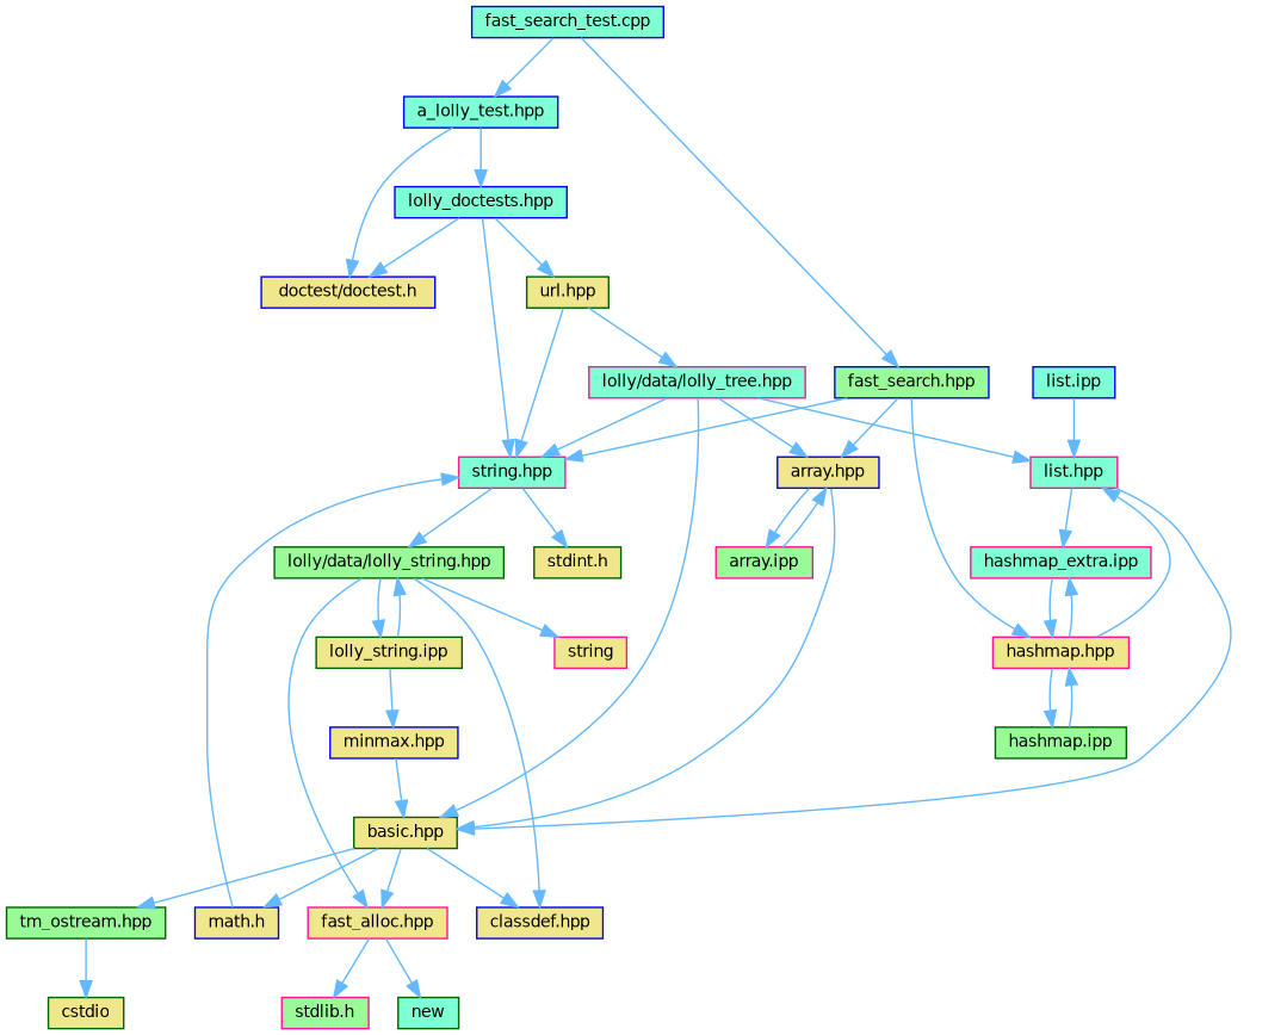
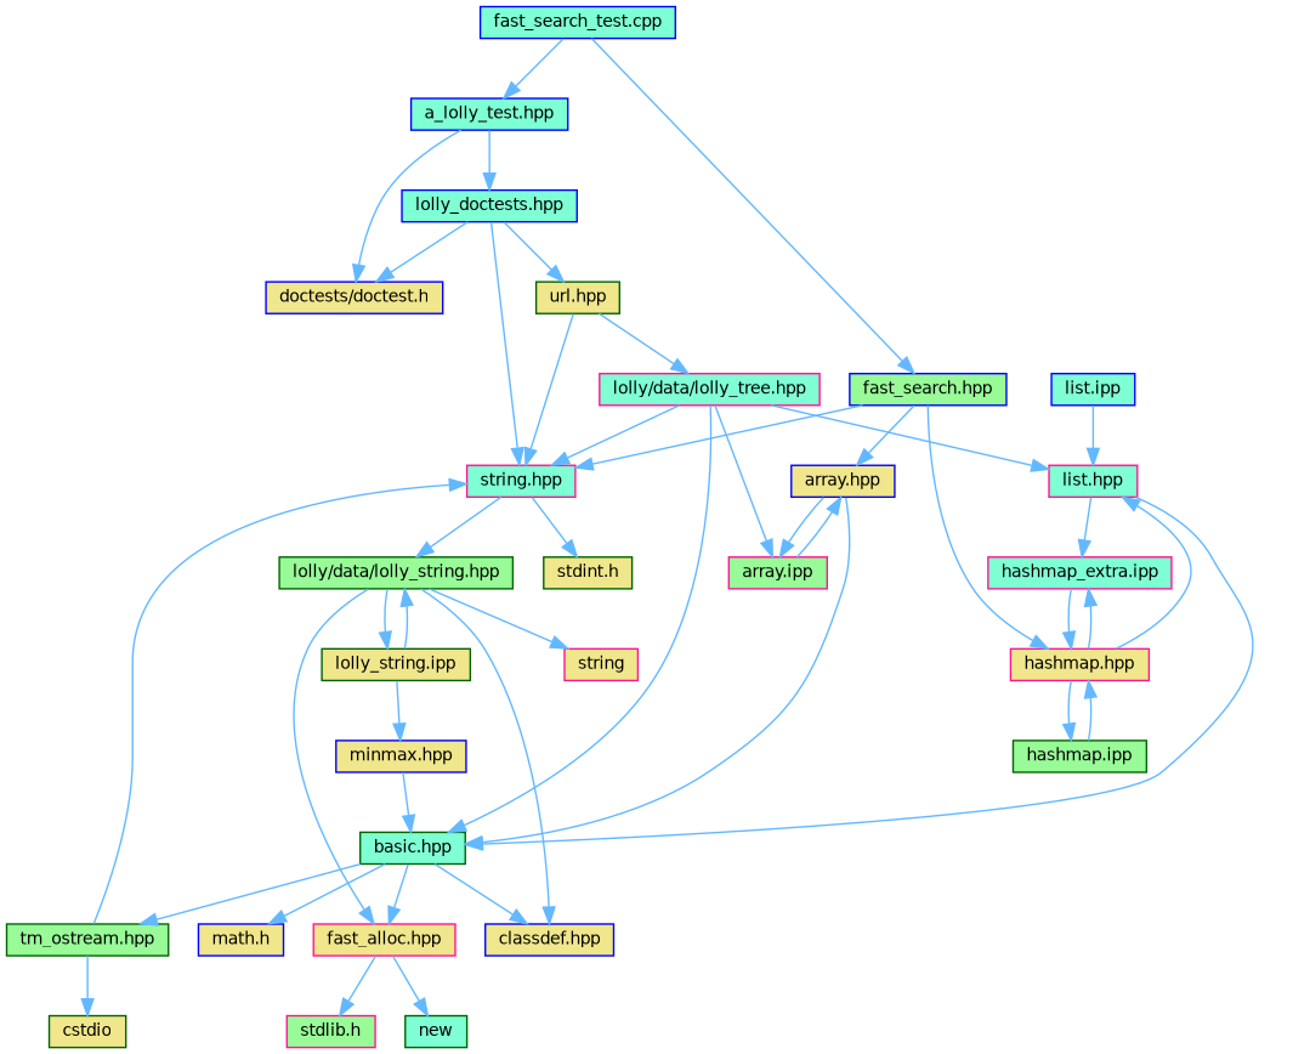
  digraph {
    fontname="DejaVu Sans"
    node [color=blue fillcolor=khaki fontname="DejaVu Sans" fontsize=10 shape=box style=filled]
    edge [color=steelblue1 fontname="DejaVu Sans" fontsize=10 labelfontname=Helvetica labelfontsize=10 style=solid]
    n1 [fillcolor=aquamarine fontcolor=black height=0.2 label="fast_search_test.cpp" width=0.4]
    n2 [fillcolor=aquamarine height=0.2 label="a_lolly_test.hpp" width=0.4]
    n3 [fillcolor=palegreen height=0.2 label="fast_search.hpp" width=0.4]
-   n4 [height=0.2 label="doctest/doctest.h" width=0.4]
+   n4 [height=0.2 label="doctests/doctest.h" width=0.4]
    n5 [fillcolor=aquamarine height=0.2 label="lolly_doctests.hpp" width=0.4]
    n6 [color=deeppink fillcolor=aquamarine height=0.2 label="string.hpp" width=0.4]
    n7 [height=0.2 label="array.hpp" width=0.4]
    n8 [color=deeppink height=0.2 label="hashmap.hpp" width=0.4]
    n9 [color=darkgreen height=0.2 label="url.hpp" width=0.4]
    n10 [color=darkgreen fillcolor=palegreen height=0.2 label="lolly/data/lolly_string.hpp" width=0.4]
    n11 [color=darkgreen height=0.2 label="stdint.h" width=0.4]
    n12 [color=deeppink fillcolor=aquamarine height=0.2 label="lolly/data/lolly_tree.hpp" width=0.4]
    n13 [height=0.2 label="classdef.hpp" width=0.4]
    n14 [color=deeppink height=0.2 label="fast_alloc.hpp" width=0.4]
    n15 [color=deeppink height=0.2 label=string width=0.4]
    n16 [color=darkgreen height=0.2 label="lolly_string.ipp" width=0.4]
    n17 [color=deeppink fillcolor=palegreen height=0.2 label="stdlib.h" width=0.4]
    n18 [color=darkgreen fillcolor=aquamarine height=0.2 label=new width=0.4]
    n19 [height=0.2 label="minmax.hpp" width=0.4]
-   n20 [color=darkgreen height=0.2 label="basic.hpp" width=0.4]
+   n20 [color=darkgreen fillcolor=aquamarine height=0.2 label="basic.hpp" width=0.4]
    n21 [color=deeppink fillcolor=aquamarine height=0.2 label="list.hpp" width=0.4]
    n22 [color=deeppink fillcolor=palegreen height=0.2 label="array.ipp" width=0.4]
    n23 [color=darkgreen fillcolor=palegreen height=0.2 label="tm_ostream.hpp" width=0.4]
    n24 [height=0.2 label="math.h" width=0.4]
    n25 [color=deeppink fillcolor=aquamarine height=0.2 label="hashmap_extra.ipp" width=0.4]
    n26 [color=darkgreen height=0.2 label=cstdio width=0.4]
    n27 [fillcolor=aquamarine height=0.2 label="list.ipp" width=0.4]
    n28 [color=darkgreen fillcolor=palegreen height=0.2 label="hashmap.ipp" width=0.4]
    n1 -> n2
    n1 -> n3
    n2 -> n4
    n2 -> n5
    n3 -> n6
    n3 -> n7
    n3 -> n8
    n5 -> n4
    n5 -> n6
    n5 -> n9
    n6 -> n10
    n6 -> n11
    n7 -> n20
    n7 -> n22
    n8 -> n21
    n8 -> n25
    n8 -> n28
    n9 -> n6
    n9 -> n12
    n10 -> n13
    n10 -> n14
    n10 -> n15
    n10 -> n16
    n12 -> n6
-   n12 -> n7
+   n12 -> n22
    n12 -> n20
    n12 -> n21
    n14 -> n17
    n14 -> n18
    n16 -> n10
    n16 -> n19
    n19 -> n20
    n20 -> n13
    n20 -> n14
    n20 -> n23
    n20 -> n24
    n21 -> n20
    n21 -> n25
    n22 -> n7
-   n24 -> n6
+   n23 -> n6
    n23 -> n26
    n25 -> n8
    n27 -> n21
    n28 -> n8
  }
